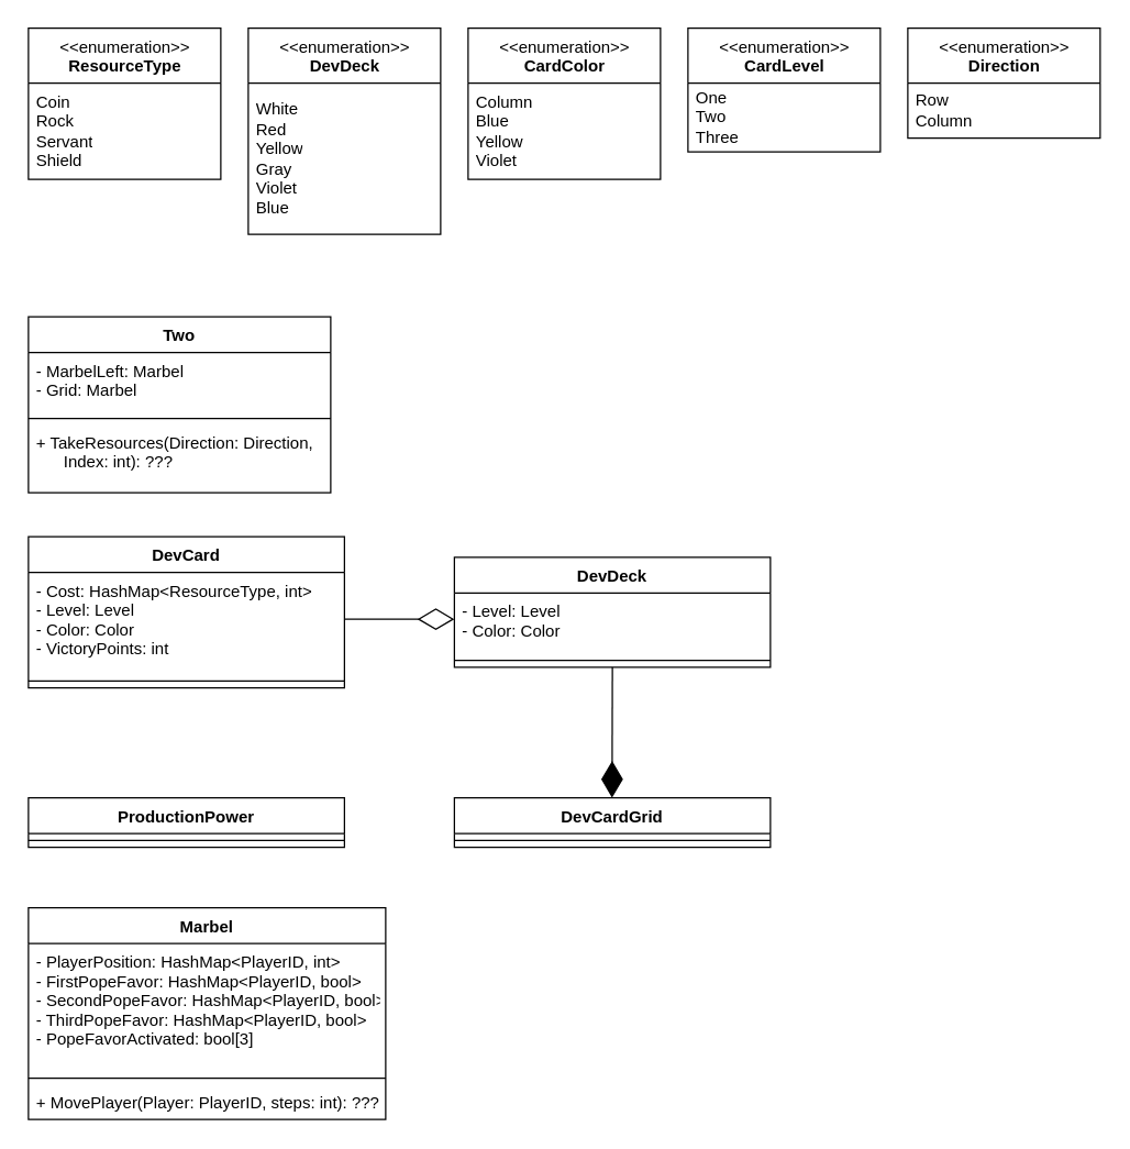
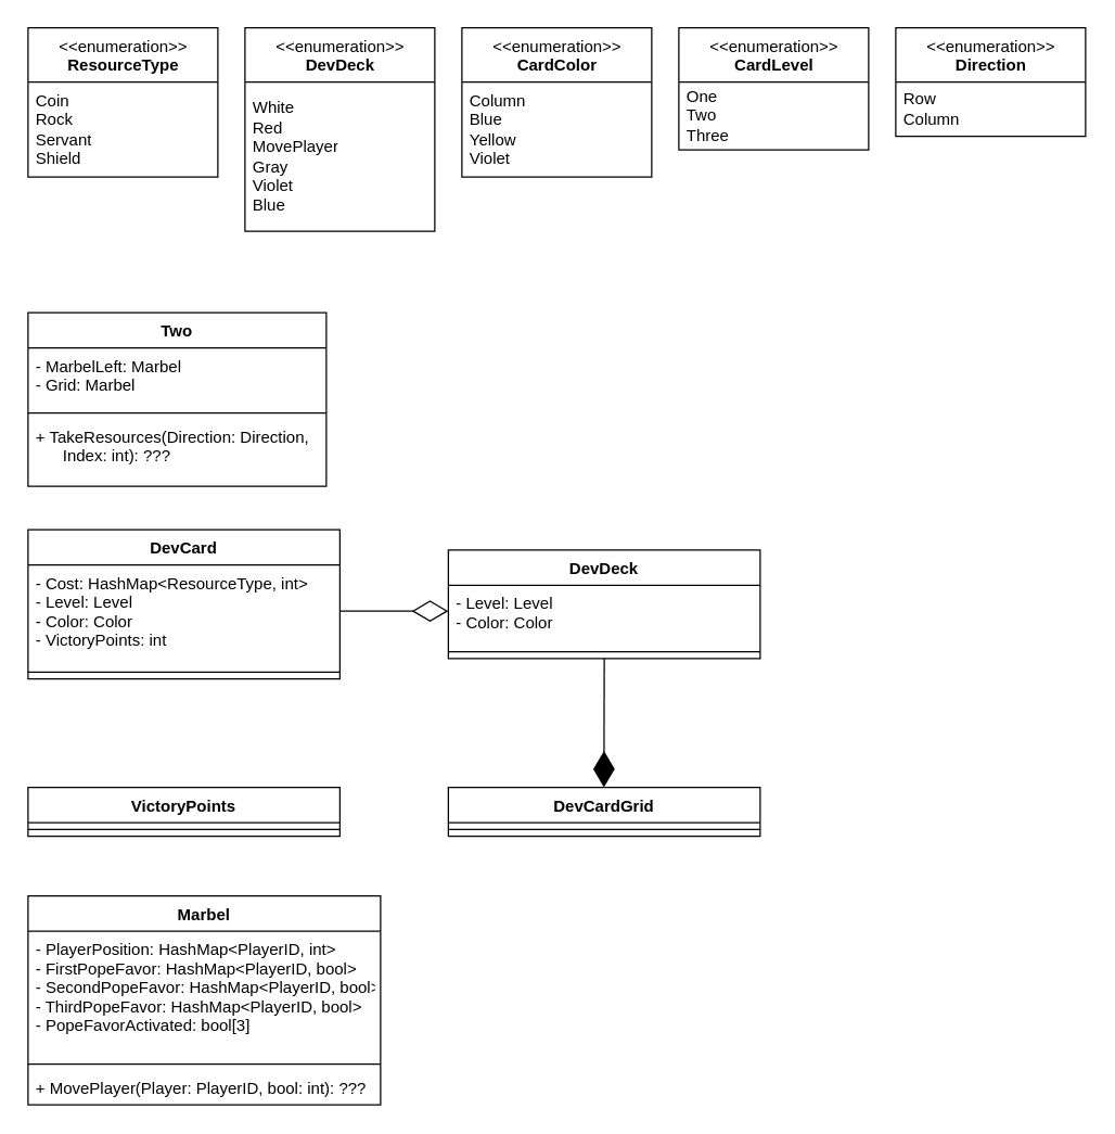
  <mxCell id="0" />
  <mxCell id="1" parent="0" />
  <mxCell id="2" value="&amp;lt;&amp;lt;enumeration&amp;gt;&amp;gt;&lt;br&gt;&lt;b&gt;ResourceType&lt;/b&gt;" style="swimlane;fontStyle=0;align=center;verticalAlign=top;childLayout=stackLayout;horizontal=1;startSize=40;horizontalStack=0;resizeParent=1;resizeParentMax=0;resizeLast=0;collapsible=0;marginBottom=0;html=1;" vertex="1" parent="1"><mxGeometry x="20" y="20" width="140" height="110" as="geometry" /></mxCell>
  <mxCell id="3" value="Coin&lt;br&gt;Rock&lt;br&gt;Servant&lt;br&gt;Shield" style="text;html=1;strokeColor=none;fillColor=none;align=left;verticalAlign=middle;spacingLeft=4;spacingRight=4;overflow=hidden;rotatable=0;points=[[0,0.5],[1,0.5]];portConstraint=eastwest;" vertex="1" parent="2"><mxGeometry y="40" width="140" height="70" as="geometry" /></mxCell>
  <mxCell id="4" value="&amp;lt;&amp;lt;enumeration&amp;gt;&amp;gt;&lt;br&gt;&lt;b&gt;DevDeck&lt;/b&gt;" style="swimlane;fontStyle=0;align=center;verticalAlign=top;childLayout=stackLayout;horizontal=1;startSize=40;horizontalStack=0;resizeParent=1;resizeParentMax=0;resizeLast=0;collapsible=0;marginBottom=0;html=1;" vertex="1" parent="1"><mxGeometry x="180" y="20" width="140" height="150" as="geometry" /></mxCell>
- <mxCell id="5" value="White&lt;br&gt;Red&lt;br&gt;Yellow&lt;br&gt;Gray&lt;br&gt;Violet&lt;br&gt;Blue" style="text;html=1;strokeColor=none;fillColor=none;align=left;verticalAlign=middle;spacingLeft=4;spacingRight=4;overflow=hidden;rotatable=0;points=[[0,0.5],[1,0.5]];portConstraint=eastwest;" vertex="1" parent="4"><mxGeometry y="40" width="140" height="110" as="geometry" /></mxCell>
+ <mxCell id="5" value="White&lt;br&gt;Red&lt;br&gt;MovePlayer&lt;br&gt;Gray&lt;br&gt;Violet&lt;br&gt;Blue" style="text;html=1;strokeColor=none;fillColor=none;align=left;verticalAlign=middle;spacingLeft=4;spacingRight=4;overflow=hidden;rotatable=0;points=[[0,0.5],[1,0.5]];portConstraint=eastwest;" vertex="1" parent="4"><mxGeometry y="40" width="140" height="110" as="geometry" /></mxCell>
  <mxCell id="6" value="&amp;lt;&amp;lt;enumeration&amp;gt;&amp;gt;&lt;br&gt;&lt;b&gt;CardColor&lt;/b&gt;" style="swimlane;fontStyle=0;align=center;verticalAlign=top;childLayout=stackLayout;horizontal=1;startSize=40;horizontalStack=0;resizeParent=1;resizeParentMax=0;resizeLast=0;collapsible=0;marginBottom=0;html=1;" vertex="1" parent="1"><mxGeometry x="340" y="20" width="140" height="110" as="geometry" /></mxCell>
  <mxCell id="7" value="Column&lt;br&gt;Blue&lt;br&gt;Yellow&lt;br&gt;Violet" style="text;html=1;strokeColor=none;fillColor=none;align=left;verticalAlign=middle;spacingLeft=4;spacingRight=4;overflow=hidden;rotatable=0;points=[[0,0.5],[1,0.5]];portConstraint=eastwest;" vertex="1" parent="6"><mxGeometry y="40" width="140" height="70" as="geometry" /></mxCell>
  <mxCell id="8" value="&amp;lt;&amp;lt;enumeration&amp;gt;&amp;gt;&lt;br&gt;&lt;b&gt;CardLevel&lt;/b&gt;" style="swimlane;fontStyle=0;align=center;verticalAlign=top;childLayout=stackLayout;horizontal=1;startSize=40;horizontalStack=0;resizeParent=1;resizeParentMax=0;resizeLast=0;collapsible=0;marginBottom=0;html=1;" vertex="1" parent="1"><mxGeometry x="500" y="20" width="140" height="90" as="geometry" /></mxCell>
  <mxCell id="9" value="One&lt;br&gt;Two&lt;br&gt;Three" style="text;html=1;strokeColor=none;fillColor=none;align=left;verticalAlign=middle;spacingLeft=4;spacingRight=4;overflow=hidden;rotatable=0;points=[[0,0.5],[1,0.5]];portConstraint=eastwest;" vertex="1" parent="8"><mxGeometry y="40" width="140" height="50" as="geometry" /></mxCell>
  <mxCell id="10" value="&amp;lt;&amp;lt;enumeration&amp;gt;&amp;gt;&lt;br&gt;&lt;b&gt;Direction&lt;/b&gt;" style="swimlane;fontStyle=0;align=center;verticalAlign=top;childLayout=stackLayout;horizontal=1;startSize=40;horizontalStack=0;resizeParent=1;resizeParentMax=0;resizeLast=0;collapsible=0;marginBottom=0;html=1;" vertex="1" parent="1"><mxGeometry x="660" y="20" width="140" height="80" as="geometry" /></mxCell>
  <mxCell id="11" value="Row&lt;br&gt;Column" style="text;html=1;strokeColor=none;fillColor=none;align=left;verticalAlign=middle;spacingLeft=4;spacingRight=4;overflow=hidden;rotatable=0;points=[[0,0.5],[1,0.5]];portConstraint=eastwest;" vertex="1" parent="10"><mxGeometry y="40" width="140" height="40" as="geometry" /></mxCell>
  <mxCell id="12" value="Two" style="swimlane;fontStyle=1;align=center;verticalAlign=top;childLayout=stackLayout;horizontal=1;startSize=26;horizontalStack=0;resizeParent=1;resizeParentMax=0;resizeLast=0;collapsible=1;marginBottom=0;" vertex="1" parent="1"><mxGeometry x="20" y="230" width="220" height="128" as="geometry" /></mxCell>
  <mxCell id="13" value="- MarbelLeft: Marbel&#10;- Grid: Marbel" style="text;strokeColor=none;fillColor=none;align=left;verticalAlign=top;spacingLeft=4;spacingRight=4;overflow=hidden;rotatable=0;points=[[0,0.5],[1,0.5]];portConstraint=eastwest;" vertex="1" parent="12"><mxGeometry y="26" width="220" height="44" as="geometry" /></mxCell>
  <mxCell id="14" value="" style="line;strokeWidth=1;fillColor=none;align=left;verticalAlign=middle;spacingTop=-1;spacingLeft=3;spacingRight=3;rotatable=0;labelPosition=right;points=[];portConstraint=eastwest;" vertex="1" parent="12"><mxGeometry y="70" width="220" height="8" as="geometry" /></mxCell>
  <mxCell id="15" value="+ TakeResources(Direction: Direction, &#10;      Index: int): ???" style="text;strokeColor=none;fillColor=none;align=left;verticalAlign=top;spacingLeft=4;spacingRight=4;overflow=hidden;rotatable=0;points=[[0,0.5],[1,0.5]];portConstraint=eastwest;" vertex="1" parent="12"><mxGeometry y="78" width="220" height="50" as="geometry" /></mxCell>
  <mxCell id="16" value="DevCard" style="swimlane;fontStyle=1;align=center;verticalAlign=top;childLayout=stackLayout;horizontal=1;startSize=26;horizontalStack=0;resizeParent=1;resizeParentMax=0;resizeLast=0;collapsible=1;marginBottom=0;" vertex="1" parent="1"><mxGeometry x="20" y="390" width="230" height="110" as="geometry" /></mxCell>
  <mxCell id="17" value="- Cost: HashMap&lt;ResourceType, int&gt;&#10;- Level: Level&#10;- Color: Color&#10;- VictoryPoints: int" style="text;strokeColor=none;fillColor=none;align=left;verticalAlign=top;spacingLeft=4;spacingRight=4;overflow=hidden;rotatable=0;points=[[0,0.5],[1,0.5]];portConstraint=eastwest;" vertex="1" parent="16"><mxGeometry y="26" width="230" height="74" as="geometry" /></mxCell>
  <mxCell id="18" value="" style="line;strokeWidth=1;fillColor=none;align=left;verticalAlign=middle;spacingTop=-1;spacingLeft=3;spacingRight=3;rotatable=0;labelPosition=right;points=[];portConstraint=eastwest;" vertex="1" parent="16"><mxGeometry y="100" width="230" height="10" as="geometry" /></mxCell>
- <mxCell id="19" value="ProductionPower" style="swimlane;fontStyle=1;align=center;verticalAlign=top;childLayout=stackLayout;horizontal=1;startSize=26;horizontalStack=0;resizeParent=1;resizeParentMax=0;resizeLast=0;collapsible=1;marginBottom=0;" vertex="1" parent="1"><mxGeometry x="20" y="580" width="230" height="36" as="geometry" /></mxCell>
+ <mxCell id="19" value="VictoryPoints" style="swimlane;fontStyle=1;align=center;verticalAlign=top;childLayout=stackLayout;horizontal=1;startSize=26;horizontalStack=0;resizeParent=1;resizeParentMax=0;resizeLast=0;collapsible=1;marginBottom=0;" vertex="1" parent="1"><mxGeometry x="20" y="580" width="230" height="36" as="geometry" /></mxCell>
  <mxCell id="20" value="" style="line;strokeWidth=1;fillColor=none;align=left;verticalAlign=middle;spacingTop=-1;spacingLeft=3;spacingRight=3;rotatable=0;labelPosition=right;points=[];portConstraint=eastwest;" vertex="1" parent="19"><mxGeometry y="26" width="230" height="10" as="geometry" /></mxCell>
  <mxCell id="21" value="DevDeck" style="swimlane;fontStyle=1;align=center;verticalAlign=top;childLayout=stackLayout;horizontal=1;startSize=26;horizontalStack=0;resizeParent=1;resizeParentMax=0;resizeLast=0;collapsible=1;marginBottom=0;" vertex="1" parent="1"><mxGeometry x="330" y="405" width="230" height="80" as="geometry" /></mxCell>
  <mxCell id="22" value="- Level: Level&#10;- Color: Color" style="text;strokeColor=none;fillColor=none;align=left;verticalAlign=top;spacingLeft=4;spacingRight=4;overflow=hidden;rotatable=0;points=[[0,0.5],[1,0.5]];portConstraint=eastwest;" vertex="1" parent="21"><mxGeometry y="26" width="230" height="44" as="geometry" /></mxCell>
  <mxCell id="23" value="" style="line;strokeWidth=1;fillColor=none;align=left;verticalAlign=middle;spacingTop=-1;spacingLeft=3;spacingRight=3;rotatable=0;labelPosition=right;points=[];portConstraint=eastwest;" vertex="1" parent="21"><mxGeometry y="70" width="230" height="10" as="geometry" /></mxCell>
  <mxCell id="24" value="" style="endArrow=diamondThin;endFill=0;endSize=24;html=1;" edge="1" parent="1"><mxGeometry width="160" relative="1" as="geometry"><mxPoint x="250" y="450" as="sourcePoint" /><mxPoint x="330" y="450" as="targetPoint" /></mxGeometry></mxCell>
  <mxCell id="25" value="DevCardGrid" style="swimlane;fontStyle=1;align=center;verticalAlign=top;childLayout=stackLayout;horizontal=1;startSize=26;horizontalStack=0;resizeParent=1;resizeParentMax=0;resizeLast=0;collapsible=1;marginBottom=0;" vertex="1" parent="1"><mxGeometry x="330" y="580" width="230" height="36" as="geometry" /></mxCell>
  <mxCell id="26" value="" style="line;strokeWidth=1;fillColor=none;align=left;verticalAlign=middle;spacingTop=-1;spacingLeft=3;spacingRight=3;rotatable=0;labelPosition=right;points=[];portConstraint=eastwest;" vertex="1" parent="25"><mxGeometry y="26" width="230" height="10" as="geometry" /></mxCell>
  <mxCell id="27" value="" style="endArrow=diamondThin;endFill=1;endSize=24;html=1;entryX=0.499;entryY=0;entryDx=0;entryDy=0;entryPerimeter=0;" edge="1" parent="1" target="25"><mxGeometry width="160" relative="1" as="geometry"><mxPoint x="445" y="485" as="sourcePoint" /><mxPoint x="444.66" y="575" as="targetPoint" /></mxGeometry></mxCell>
  <mxCell id="28" value="Marbel" style="swimlane;fontStyle=1;align=center;verticalAlign=top;childLayout=stackLayout;horizontal=1;startSize=26;horizontalStack=0;resizeParent=1;resizeParentMax=0;resizeLast=0;collapsible=1;marginBottom=0;" vertex="1" parent="1"><mxGeometry x="20" y="660" width="260" height="154" as="geometry" /></mxCell>
  <mxCell id="29" value="- PlayerPosition: HashMap&lt;PlayerID, int&gt;&#10;- FirstPopeFavor: HashMap&lt;PlayerID, bool&gt;&#10;- SecondPopeFavor: HashMap&lt;PlayerID, bool&gt;&#10;- ThirdPopeFavor: HashMap&lt;PlayerID, bool&gt;&#10;- PopeFavorActivated: bool[3]" style="text;strokeColor=none;fillColor=none;align=left;verticalAlign=top;spacingLeft=4;spacingRight=4;overflow=hidden;rotatable=0;points=[[0,0.5],[1,0.5]];portConstraint=eastwest;" vertex="1" parent="28"><mxGeometry y="26" width="260" height="94" as="geometry" /></mxCell>
  <mxCell id="30" value="" style="line;strokeWidth=1;fillColor=none;align=left;verticalAlign=middle;spacingTop=-1;spacingLeft=3;spacingRight=3;rotatable=0;labelPosition=right;points=[];portConstraint=eastwest;" vertex="1" parent="28"><mxGeometry y="120" width="260" height="8" as="geometry" /></mxCell>
- <mxCell id="31" value="+ MovePlayer(Player: PlayerID, steps: int): ???" style="text;strokeColor=none;fillColor=none;align=left;verticalAlign=top;spacingLeft=4;spacingRight=4;overflow=hidden;rotatable=0;points=[[0,0.5],[1,0.5]];portConstraint=eastwest;" vertex="1" parent="28"><mxGeometry y="128" width="260" height="26" as="geometry" /></mxCell>
+ <mxCell id="31" value="+ MovePlayer(Player: PlayerID, bool: int): ???" style="text;strokeColor=none;fillColor=none;align=left;verticalAlign=top;spacingLeft=4;spacingRight=4;overflow=hidden;rotatable=0;points=[[0,0.5],[1,0.5]];portConstraint=eastwest;" vertex="1" parent="28"><mxGeometry y="128" width="260" height="26" as="geometry" /></mxCell>
